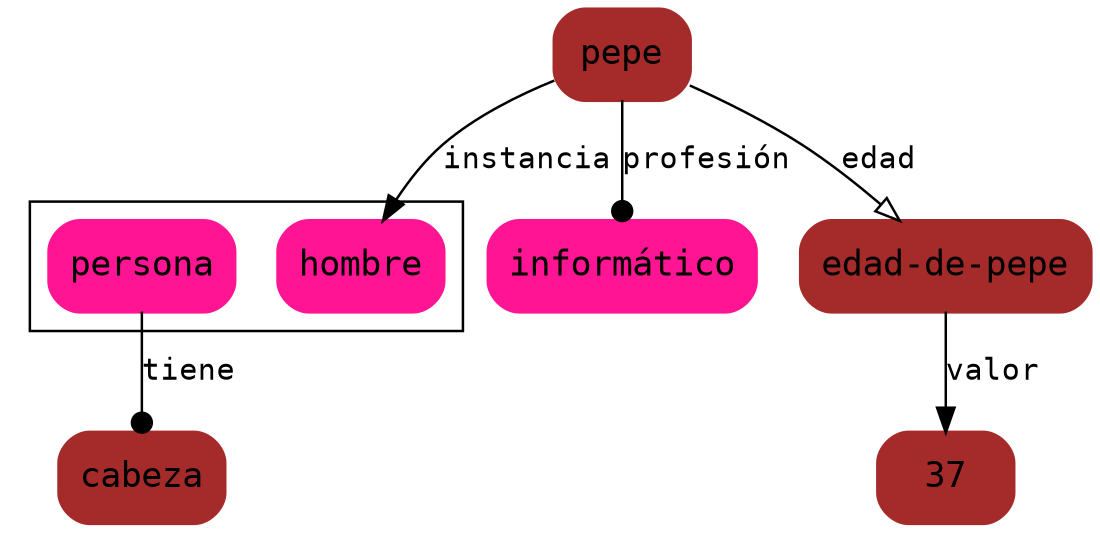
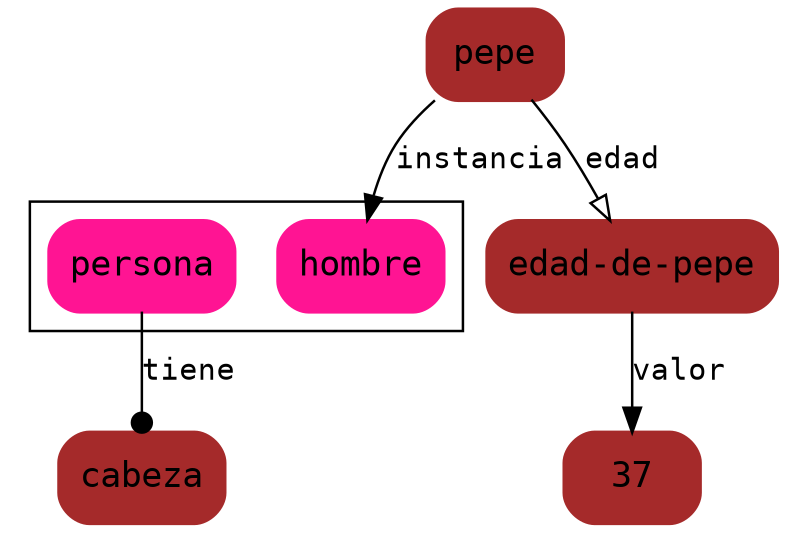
  digraph {
    fontname="DejaVu Sans Mono"
    node [color=brown fontname="DejaVu Sans Mono" shape=box style="rounded,filled,bold"]
    edge [arrowhead=dot fontname="DejaVu Sans Mono" fontsize=12 weight=2]
    n1 [color=deeppink label=hombre]
    n2 [color=deeppink label=persona]
    n3 [label=cabeza]
    n4 [label=pepe]
-   n5 [color=deeppink label="informático"]
    n6 [label="edad-de-pepe"]
    n7 [label=37]
    subgraph cluster_1 {
      n1
      n2
    }
    n2 -> n3 [label=tiene]
    n4 -> n1 [arrowhead=normal label=instancia]
-   n4 -> n5 [label="profesión"]
    n4 -> n6 [arrowhead=onormal label=edad]
    n6 -> n7 [arrowhead=normal label=valor]
  }
